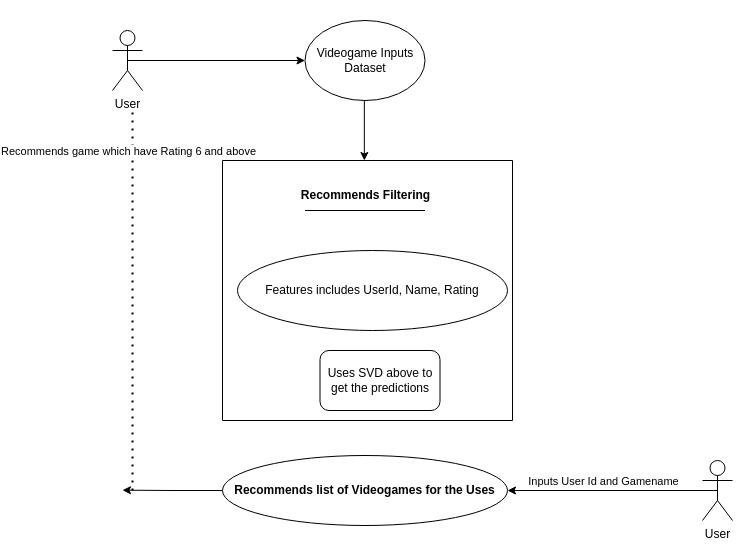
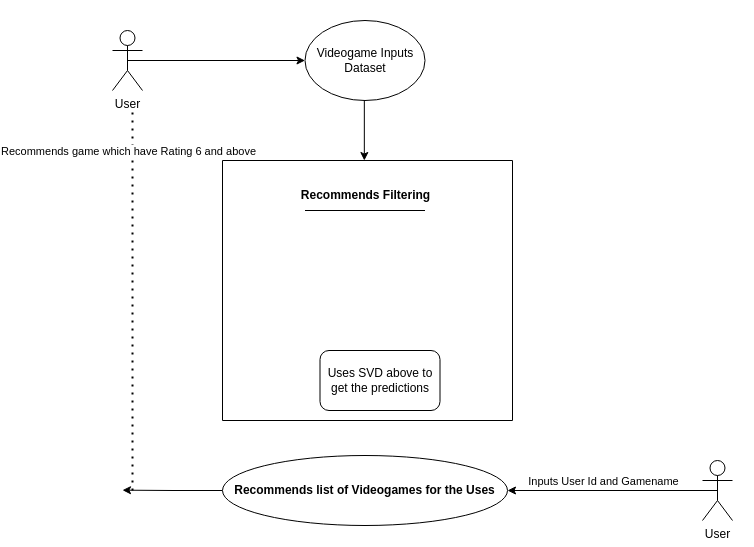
  <mxCell id="0" />
  <mxCell id="1" parent="0" />
  <mxCell id="2" style="edgeStyle=orthogonalEdgeStyle;rounded=0;orthogonalLoop=1;jettySize=auto;html=1;exitX=0.5;exitY=0.5;exitDx=0;exitDy=0;exitPerimeter=0;" parent="1" source="3" target="4" edge="1"><mxGeometry relative="1" as="geometry" /></mxCell>
  <mxCell id="3" value="User&lt;br&gt;" style="shape=umlActor;verticalLabelPosition=bottom;verticalAlign=top;html=1;outlineConnect=0;" parent="1" vertex="1"><mxGeometry x="20" y="30" width="30" height="60" as="geometry" /></mxCell>
  <mxCell id="4" value="Videogame Inputs Dataset" style="ellipse;whiteSpace=wrap;html=1;" parent="1" vertex="1"><mxGeometry x="212.5" y="20" width="120" height="80" as="geometry" /></mxCell>
  <mxCell id="5" value="&lt;b&gt;Recommends Filtering&lt;/b&gt;" style="text;html=1;align=center;verticalAlign=middle;resizable=0;points=[];autosize=1;strokeColor=none;fillColor=none;" parent="1" vertex="1"><mxGeometry x="197.5" y="180" width="150" height="30" as="geometry" /></mxCell>
  <mxCell id="6" value="" style="endArrow=none;html=1;rounded=0;" parent="1" edge="1"><mxGeometry width="50" height="50" relative="1" as="geometry"><mxPoint x="212.5" y="210" as="sourcePoint" /><mxPoint x="332.5" y="210" as="targetPoint" /></mxGeometry></mxCell>
- <mxCell id="7" value="Features includes UserId, Name, Rating" style="ellipse;whiteSpace=wrap;html=1;" parent="1" vertex="1"><mxGeometry x="145" y="250" width="270" height="80" as="geometry" /></mxCell>
  <mxCell id="8" style="edgeStyle=orthogonalEdgeStyle;rounded=0;orthogonalLoop=1;jettySize=auto;html=1;exitX=0;exitY=0.5;exitDx=0;exitDy=0;" parent="1" source="9" edge="1"><mxGeometry relative="1" as="geometry"><mxPoint x="30" y="489.667" as="targetPoint" /></mxGeometry></mxCell>
  <mxCell id="9" value="&lt;b&gt;Recommends list of Videogames for the Uses&lt;/b&gt;" style="ellipse;whiteSpace=wrap;html=1;" parent="1" vertex="1"><mxGeometry x="130" y="455" width="285" height="70" as="geometry" /></mxCell>
  <mxCell id="10" value="" style="endArrow=classic;html=1;rounded=0;entryX=1;entryY=0.5;entryDx=0;entryDy=0;exitX=0.5;exitY=0.5;exitDx=0;exitDy=0;exitPerimeter=0;" parent="1" source="12" target="9" edge="1"><mxGeometry width="50" height="50" relative="1" as="geometry"><mxPoint x="610" y="494.5" as="sourcePoint" /><mxPoint x="530" y="494.5" as="targetPoint" /></mxGeometry></mxCell>
  <mxCell id="11" value="Inputs User Id and Gamename&lt;br&gt;" style="edgeLabel;html=1;align=center;verticalAlign=middle;resizable=0;points=[];" parent="10" vertex="1" connectable="0"><mxGeometry x="0.125" relative="1" as="geometry"><mxPoint x="3" y="-10" as="offset" /></mxGeometry></mxCell>
  <mxCell id="12" value="User" style="shape=umlActor;verticalLabelPosition=bottom;verticalAlign=top;html=1;outlineConnect=0;" parent="1" vertex="1"><mxGeometry x="610" y="460" width="30" height="60" as="geometry" /></mxCell>
  <mxCell id="13" value="" style="endArrow=none;dashed=1;html=1;dashPattern=1 3;strokeWidth=2;rounded=0;" parent="1" edge="1"><mxGeometry width="50" height="50" relative="1" as="geometry"><mxPoint x="40" y="490" as="sourcePoint" /><mxPoint x="40" y="110" as="targetPoint" /><Array as="points" /></mxGeometry></mxCell>
  <mxCell id="14" value="Recommends game which have Rating 6 and above" style="edgeLabel;html=1;align=center;verticalAlign=middle;resizable=0;points=[];" parent="13" vertex="1" connectable="0"><mxGeometry x="0.059" y="3" relative="1" as="geometry"><mxPoint x="-2" y="-139" as="offset" /></mxGeometry></mxCell>
  <mxCell id="15" value="Uses SVD above to get the predictions&lt;br&gt;" style="rounded=1;whiteSpace=wrap;html=1;" parent="1" vertex="1"><mxGeometry x="227.5" y="350" width="120" height="60" as="geometry" /></mxCell>
  <mxCell id="16" value="" style="endArrow=none;html=1;rounded=0;" parent="1" edge="1"><mxGeometry width="50" height="50" relative="1" as="geometry"><mxPoint x="130" y="420" as="sourcePoint" /><mxPoint x="130" y="180" as="targetPoint" /></mxGeometry></mxCell>
  <mxCell id="17" value="" style="endArrow=none;html=1;rounded=0;" parent="1" edge="1"><mxGeometry width="50" height="50" relative="1" as="geometry"><mxPoint x="130" y="420" as="sourcePoint" /><mxPoint x="420" y="420" as="targetPoint" /></mxGeometry></mxCell>
  <mxCell id="18" value="" style="endArrow=none;html=1;rounded=0;" parent="1" edge="1"><mxGeometry width="50" height="50" relative="1" as="geometry"><mxPoint x="420" y="160" as="sourcePoint" /><mxPoint x="420" y="420" as="targetPoint" /></mxGeometry></mxCell>
  <mxCell id="19" value="" style="endArrow=none;html=1;rounded=0;" parent="1" edge="1"><mxGeometry width="50" height="50" relative="1" as="geometry"><mxPoint x="420" y="160" as="sourcePoint" /><mxPoint x="130" y="160" as="targetPoint" /></mxGeometry></mxCell>
  <mxCell id="20" value="" style="endArrow=none;html=1;rounded=0;" parent="1" edge="1"><mxGeometry width="50" height="50" relative="1" as="geometry"><mxPoint x="130" y="220" as="sourcePoint" /><mxPoint x="130" y="160" as="targetPoint" /></mxGeometry></mxCell>
  <mxCell id="21" value="" style="endArrow=classic;html=1;rounded=0;" parent="1" edge="1"><mxGeometry width="50" height="50" relative="1" as="geometry"><mxPoint x="271.83" y="100" as="sourcePoint" /><mxPoint x="271.83" y="160" as="targetPoint" /></mxGeometry></mxCell>
